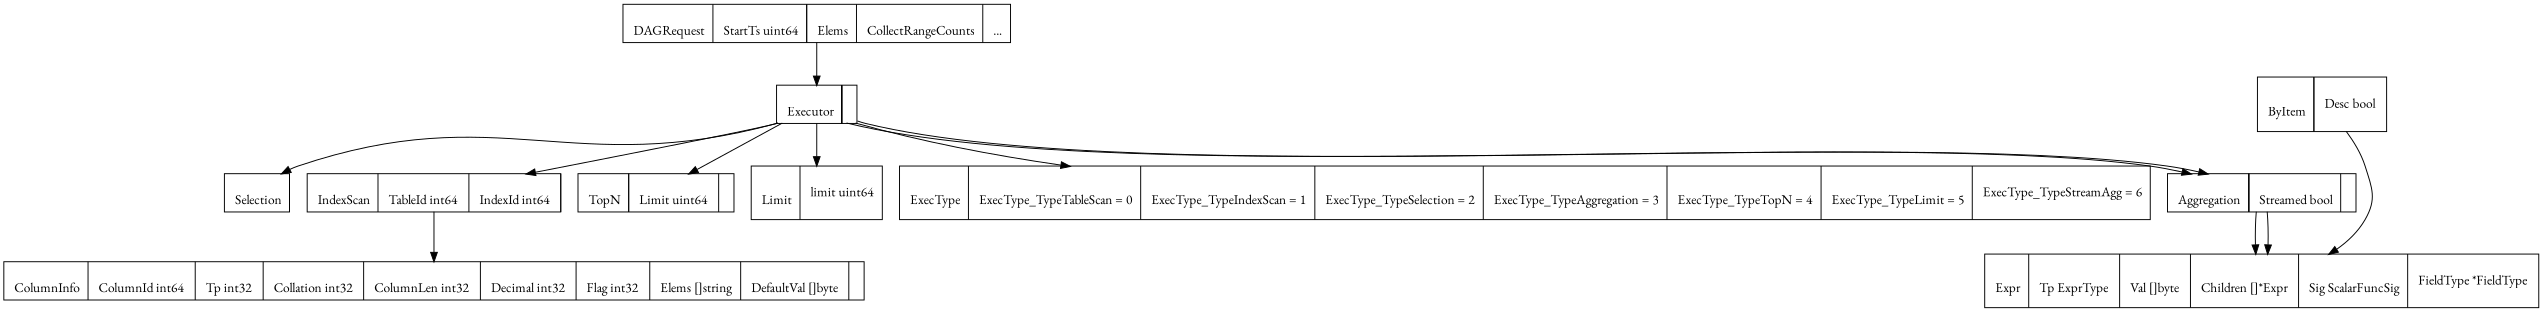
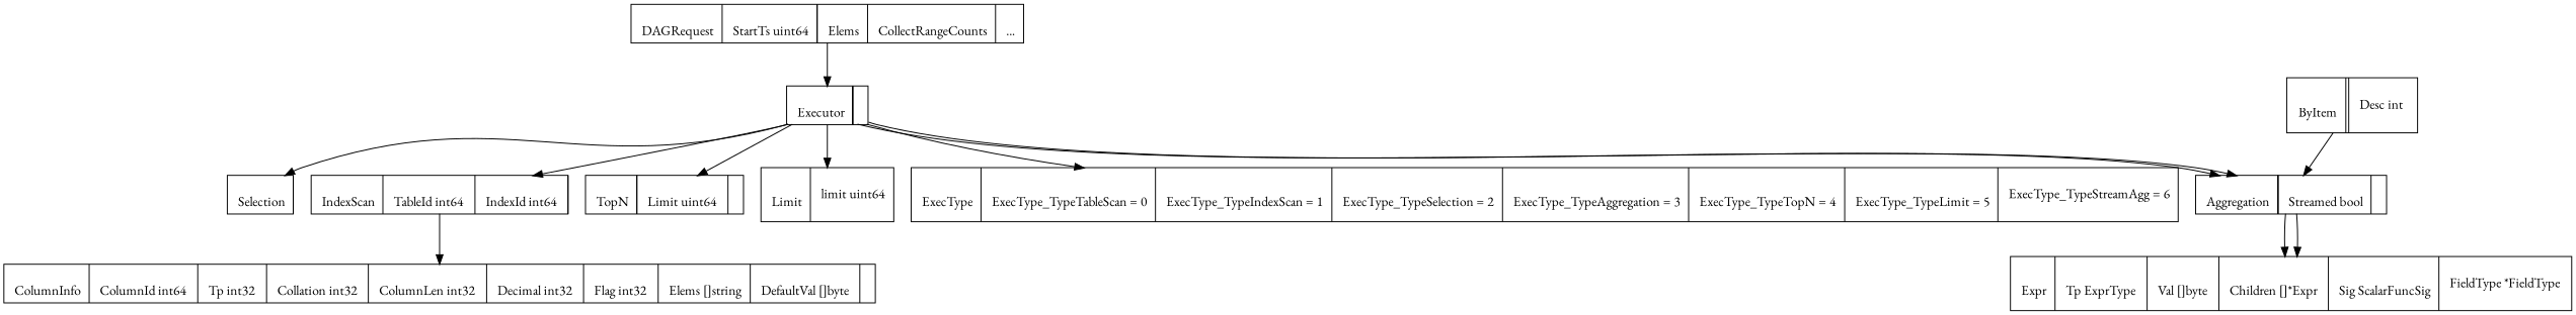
  digraph {
    fontname="EB Garamond"
    newrank=true
    rankdir=TB
    node [fontname="EB Garamond" shape=record]
    edge [fontname="EB Garamond"]
    n1 [label="{{\n      DAGRequest|\n      StartTs uint64\l|\n      <Executor> Executors []*Executor\l|\n      Elems\l|\n      CollectRangeCounts\l|\n      ...\n    }}"]
    n2 [label="{{\n      Executor|\n      <ExecType> Tp ExecType\l|\n	    <TableScan> TblScan          *TableScan  \l| \n	    <IndexScan> IdxScan          *IndexScan  \l| \n	    <Selection> Selection        *Selection  \l| \n	    <Aggregation> Aggregation      *Aggregation\l| \n	    <TopN> TopN             *TopN       \l| \n	    <Limit> Limit            *Limit      \l| \n	    <StreamAgg> StreamAgg        *Aggregation\l| \n    }}"]
    n3 [label="{{\n      Selection |\n        <Expr> Conditions       []*Expr\l \n    }}"]
    n4 [label="{{\n      IndexScan|\n        TableId          int64        \l| \n        IndexId          int64 \l|\n        <ColumnInfo> Columns          []*ColumnInfo\l\n    }}"]
    n5 [label="{{\n      Aggregation|\n	      <GroupBy> GroupBy []*Expr\l|\n	      <AggFunc> AggFunc []*Expr\l|\n	      Streamed         bool\l|\n    }}"]
    n6 [label="{{\n      TopN|\n        <OrderBy> OrderBy          []*ByItem \l| \n        Limit            uint64   \l|\n    }}"]
    n7 [label="{{\n      Limit|\n      limit uint64\l\n    }}"]
    n8 [label="{{\n      ExecType|\n	      ExecType_TypeTableScan    = 0\l|\n	      ExecType_TypeIndexScan    = 1\l|\n	      ExecType_TypeSelection    = 2\l|\n	      ExecType_TypeAggregation  = 3\l|\n	      ExecType_TypeTopN         = 4\l|\n	      ExecType_TypeLimit        = 5\l|\n	      ExecType_TypeStreamAgg    = 6\l\n    }}"]
    n9 [label="{{\n      ColumnInfo|\n	      ColumnId         int64   \l| \n	      Tp               int32   \l| \n	      Collation        int32   \l| \n	      ColumnLen        int32   \l| \n	      Decimal          int32   \l| \n	      Flag             int32   \l| \n	      Elems            []string\l| \n	      DefaultVal       []byte  \l| \n    }}"]
    n10 [label="{{\n      Expr|\n	    Tp               ExprType     \l| \n	    Val              []byte       \l| \n	    Children         []*Expr      \l| \n	    Sig              ScalarFuncSig\l| \n	    FieldType        *FieldType   \l\n    }}"]
-   n11 [label="{{\n      ByItem|\n      <Expr> Expr *Expr\l|\n      Desc bool \l\n    }}"]
+   n11 [label="{{\n      ByItem|\n      <Expr> Expr *Expr\l|\n      Desc int \l\n    }}"]
    n1 -> n2 [tailport=Executor]
    n2 -> n3 [tailport=Selection]
    n2 -> n4 [tailport=IndexScan]
    n2 -> n5 [tailport=Aggregation]
    n2 -> n5 [tailport=StreamAgg]
    n2 -> n6 [tailport=TopN]
    n2 -> n7 [tailport=Limit]
    n2 -> n8 [tailport=ExecType]
    n4 -> n9 [tailport=ColumnInfo]
    n5 -> n10 [tailport=GroupBy]
    n5 -> n10 [tailport=AggFunc]
-   n11 -> n10 [tailport=Expr]
+   n11 -> n5 [tailport=Expr]
  }
